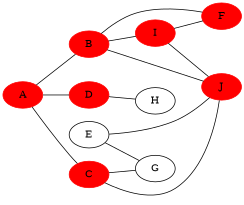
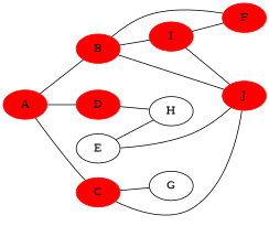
  graph {
    rankdir=LR
    node [color=red style=filled]
    A
    B
    C
    D
    F
    I
    J
    G [color="" style=""]
    H [color="" style=""]
    E [color="" style=""]
    A -- B
    A -- C
    A -- D
    B -- F
    B -- I
    B -- J
    C -- J
    C -- G
    D -- H
    I -- F
    I -- J
    E -- J
-   E -- G
+   E -- H
  }
